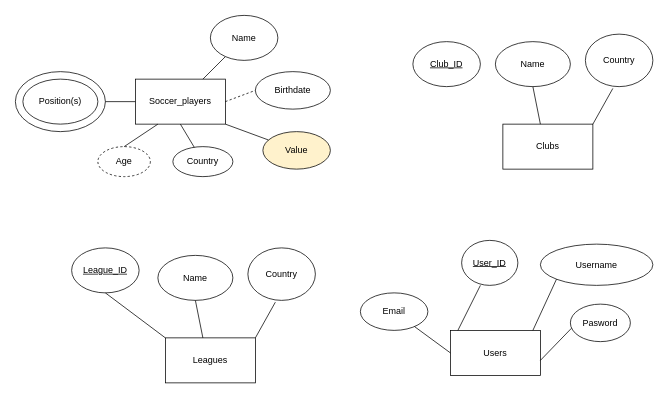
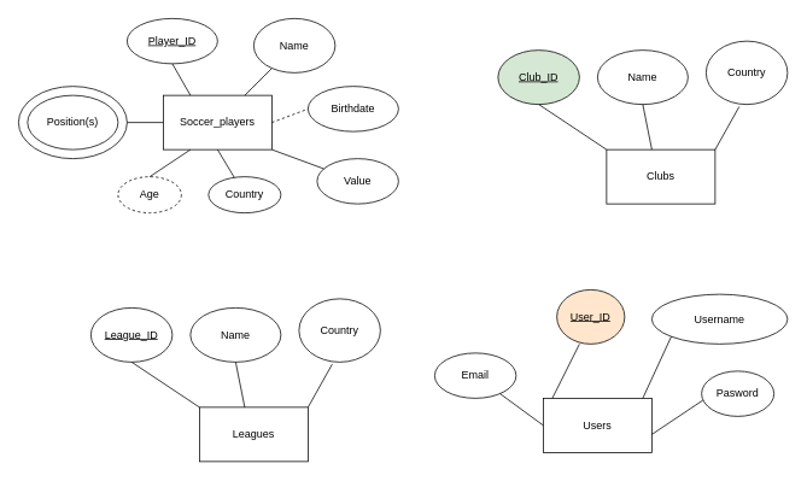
  <mxCell id="0" />
  <mxCell id="1" parent="0" />
  <mxCell id="2" value="" style="ellipse;whiteSpace=wrap;html=1;" vertex="1" parent="1"><mxGeometry x="20" y="95" width="120" height="80" as="geometry" /></mxCell>
  <mxCell id="3" value="Soccer_players" style="rounded=0;whiteSpace=wrap;html=1;" vertex="1" parent="1"><mxGeometry x="180" y="105" width="120" height="60" as="geometry" /></mxCell>
  <mxCell id="4" value="Clubs" style="rounded=0;whiteSpace=wrap;html=1;" vertex="1" parent="1"><mxGeometry x="670" y="165" width="120" height="60" as="geometry" /></mxCell>
  <mxCell id="5" value="Users" style="rounded=0;whiteSpace=wrap;html=1;" vertex="1" parent="1"><mxGeometry x="600" y="440" width="120" height="60" as="geometry" /></mxCell>
+ <mxCell id="6" value="&lt;u&gt;Player_ID&lt;/u&gt;" style="ellipse;whiteSpace=wrap;html=1;" vertex="1" parent="1"><mxGeometry x="140" y="20" width="100" height="50" as="geometry" /></mxCell>
  <mxCell id="7" value="Name" style="ellipse;whiteSpace=wrap;html=1;" vertex="1" parent="1"><mxGeometry x="280" y="20" width="90" height="60" as="geometry" /></mxCell>
  <mxCell id="8" value="Birthdate" style="ellipse;whiteSpace=wrap;html=1;" vertex="1" parent="1"><mxGeometry x="340" y="95" width="100" height="50" as="geometry" /></mxCell>
- <mxCell id="9" value="Value" style="ellipse;whiteSpace=wrap;html=1;fillColor=#fff2cc;" vertex="1" parent="1"><mxGeometry x="350" y="175" width="90" height="50" as="geometry" /></mxCell>
+ <mxCell id="9" value="Value" style="ellipse;whiteSpace=wrap;html=1;" vertex="1" parent="1"><mxGeometry x="350" y="175" width="90" height="50" as="geometry" /></mxCell>
  <mxCell id="10" value="Country" style="ellipse;whiteSpace=wrap;html=1;" vertex="1" parent="1"><mxGeometry x="230" y="195" width="80" height="40" as="geometry" /></mxCell>
  <mxCell id="11" value="Age" style="ellipse;whiteSpace=wrap;html=1;dashed=1;" vertex="1" parent="1"><mxGeometry x="130" y="195" width="70" height="40" as="geometry" /></mxCell>
  <mxCell id="12" value="Position(s)" style="ellipse;whiteSpace=wrap;html=1;" vertex="1" parent="1"><mxGeometry x="30" y="105" width="100" height="60" as="geometry" /></mxCell>
  <mxCell id="13" value="" style="endArrow=none;html=1;rounded=0;" edge="1" parent="1" source="10"><mxGeometry width="50" height="50" relative="1" as="geometry"><mxPoint x="190" y="215" as="sourcePoint" /><mxPoint x="240" y="165" as="targetPoint" /></mxGeometry></mxCell>
  <mxCell id="14" value="" style="endArrow=none;html=1;rounded=0;exitX=0.5;exitY=0;exitDx=0;exitDy=0;" edge="1" parent="1" source="11"><mxGeometry width="50" height="50" relative="1" as="geometry"><mxPoint x="160" y="215" as="sourcePoint" /><mxPoint x="210" y="165" as="targetPoint" /></mxGeometry></mxCell>
  <mxCell id="15" value="" style="endArrow=none;html=1;rounded=0;exitX=1;exitY=0.5;exitDx=0;exitDy=0;" edge="1" parent="1" source="2"><mxGeometry width="50" height="50" relative="1" as="geometry"><mxPoint x="150" y="135" as="sourcePoint" /><mxPoint x="180" y="135" as="targetPoint" /></mxGeometry></mxCell>
+ <mxCell id="16" value="" style="endArrow=none;html=1;rounded=0;exitX=0.25;exitY=0;exitDx=0;exitDy=0;entryX=0.5;entryY=1;entryDx=0;entryDy=0;" edge="1" parent="1" source="3" target="6"><mxGeometry width="50" height="50" relative="1" as="geometry"><mxPoint x="-30" y="75" as="sourcePoint" /><mxPoint x="20" y="25" as="targetPoint" /></mxGeometry></mxCell>
  <mxCell id="17" value="" style="endArrow=none;html=1;rounded=0;" edge="1" parent="1"><mxGeometry width="50" height="50" relative="1" as="geometry"><mxPoint x="270" y="105" as="sourcePoint" /><mxPoint x="300" y="75" as="targetPoint" /></mxGeometry></mxCell>
  <mxCell id="18" value="" style="endArrow=none;html=1;rounded=0;exitX=1;exitY=0.5;exitDx=0;exitDy=0;entryX=0;entryY=0.5;entryDx=0;entryDy=0;dashed=1;" edge="1" parent="1" source="3" target="8"><mxGeometry width="50" height="50" relative="1" as="geometry"><mxPoint x="360" y="345" as="sourcePoint" /><mxPoint x="410" y="295" as="targetPoint" /></mxGeometry></mxCell>
  <mxCell id="19" value="" style="endArrow=none;html=1;rounded=0;" edge="1" parent="1" target="9"><mxGeometry width="50" height="50" relative="1" as="geometry"><mxPoint x="300" y="165" as="sourcePoint" /><mxPoint x="350" y="115" as="targetPoint" /></mxGeometry></mxCell>
- <mxCell id="20" value="&lt;u&gt;Club_ID&lt;/u&gt;" style="ellipse;whiteSpace=wrap;html=1;" vertex="1" parent="1"><mxGeometry x="550" y="55" width="90" height="60" as="geometry" /></mxCell>
+ <mxCell id="20" value="&lt;u&gt;Club_ID&lt;/u&gt;" style="ellipse;whiteSpace=wrap;html=1;fillColor=#d5e8d4;" vertex="1" parent="1"><mxGeometry x="550" y="55" width="90" height="60" as="geometry" /></mxCell>
  <mxCell id="21" value="Name" style="ellipse;whiteSpace=wrap;html=1;" vertex="1" parent="1"><mxGeometry x="660" y="55" width="100" height="60" as="geometry" /></mxCell>
  <mxCell id="22" value="Country" style="ellipse;whiteSpace=wrap;html=1;" vertex="1" parent="1"><mxGeometry x="780" y="45" width="90" height="70" as="geometry" /></mxCell>
+ <mxCell id="23" value="" style="endArrow=none;html=1;rounded=0;exitX=0;exitY=0;exitDx=0;exitDy=0;entryX=0.5;entryY=1;entryDx=0;entryDy=0;" edge="1" parent="1" source="4" target="20"><mxGeometry width="50" height="50" relative="1" as="geometry"><mxPoint x="570" y="155" as="sourcePoint" /><mxPoint x="620" y="105" as="targetPoint" /></mxGeometry></mxCell>
  <mxCell id="24" value="" style="endArrow=none;html=1;rounded=0;entryX=0.5;entryY=1;entryDx=0;entryDy=0;" edge="1" parent="1" target="21"><mxGeometry width="50" height="50" relative="1" as="geometry"><mxPoint x="720" y="165" as="sourcePoint" /><mxPoint x="770" y="115" as="targetPoint" /></mxGeometry></mxCell>
  <mxCell id="25" value="" style="endArrow=none;html=1;rounded=0;entryX=0.407;entryY=1.034;entryDx=0;entryDy=0;entryPerimeter=0;" edge="1" parent="1" target="22"><mxGeometry width="50" height="50" relative="1" as="geometry"><mxPoint x="790" y="165" as="sourcePoint" /><mxPoint x="840" y="115" as="targetPoint" /></mxGeometry></mxCell>
  <mxCell id="26" value="Leagues" style="rounded=0;whiteSpace=wrap;html=1;" vertex="1" parent="1"><mxGeometry x="220" y="450" width="120" height="60" as="geometry" /></mxCell>
- <mxCell id="27" value="&lt;u&gt;League_ID&lt;/u&gt;" style="ellipse;whiteSpace=wrap;html=1;" vertex="1" parent="1"><mxGeometry x="95" y="330" width="90" height="60" as="geometry" /></mxCell>
+ <mxCell id="27" value="&lt;u&gt;League_ID&lt;/u&gt;" style="ellipse;whiteSpace=wrap;html=1;" vertex="1" parent="1"><mxGeometry x="100" y="340" width="90" height="60" as="geometry" /></mxCell>
  <mxCell id="28" value="Name" style="ellipse;whiteSpace=wrap;html=1;" vertex="1" parent="1"><mxGeometry x="210" y="340" width="100" height="60" as="geometry" /></mxCell>
  <mxCell id="29" value="Country" style="ellipse;whiteSpace=wrap;html=1;" vertex="1" parent="1"><mxGeometry x="330" y="330" width="90" height="70" as="geometry" /></mxCell>
  <mxCell id="30" value="" style="endArrow=none;html=1;rounded=0;exitX=0;exitY=0;exitDx=0;exitDy=0;entryX=0.5;entryY=1;entryDx=0;entryDy=0;" edge="1" source="26" target="27" parent="1"><mxGeometry width="50" height="50" relative="1" as="geometry"><mxPoint x="120" y="440" as="sourcePoint" /><mxPoint x="170" y="390" as="targetPoint" /></mxGeometry></mxCell>
  <mxCell id="31" value="" style="endArrow=none;html=1;rounded=0;entryX=0.5;entryY=1;entryDx=0;entryDy=0;" edge="1" target="28" parent="1"><mxGeometry width="50" height="50" relative="1" as="geometry"><mxPoint x="270" y="450" as="sourcePoint" /><mxPoint x="320" y="400" as="targetPoint" /></mxGeometry></mxCell>
  <mxCell id="32" value="" style="endArrow=none;html=1;rounded=0;entryX=0.407;entryY=1.034;entryDx=0;entryDy=0;entryPerimeter=0;" edge="1" target="29" parent="1"><mxGeometry width="50" height="50" relative="1" as="geometry"><mxPoint x="340" y="450" as="sourcePoint" /><mxPoint x="390" y="400" as="targetPoint" /></mxGeometry></mxCell>
- <mxCell id="33" value="&lt;u&gt;User_ID&lt;/u&gt;" style="ellipse;whiteSpace=wrap;html=1;" vertex="1" parent="1"><mxGeometry x="615" y="320" width="75" height="60" as="geometry" /></mxCell>
+ <mxCell id="33" value="&lt;u&gt;User_ID&lt;/u&gt;" style="ellipse;whiteSpace=wrap;html=1;fillColor=#ffe6cc;" vertex="1" parent="1"><mxGeometry x="615" y="320" width="75" height="60" as="geometry" /></mxCell>
  <mxCell id="34" value="Username" style="ellipse;whiteSpace=wrap;html=1;" vertex="1" parent="1"><mxGeometry x="720" y="325" width="150" height="55" as="geometry" /></mxCell>
- <mxCell id="35" value="Pasword" style="ellipse;whiteSpace=wrap;html=1;" vertex="1" parent="1"><mxGeometry x="760" y="405" width="80" height="50" as="geometry" /></mxCell>
+ <mxCell id="35" value="Pasword" style="ellipse;whiteSpace=wrap;html=1;" vertex="1" parent="1"><mxGeometry x="775" y="410" width="80" height="50" as="geometry" /></mxCell>
  <mxCell id="36" value="" style="endArrow=none;html=1;rounded=0;" edge="1" parent="1"><mxGeometry width="50" height="50" relative="1" as="geometry"><mxPoint x="610" y="440" as="sourcePoint" /><mxPoint x="640" y="380" as="targetPoint" /></mxGeometry></mxCell>
  <mxCell id="37" value="" style="endArrow=none;html=1;rounded=0;entryX=0;entryY=1;entryDx=0;entryDy=0;" edge="1" parent="1" target="34"><mxGeometry width="50" height="50" relative="1" as="geometry"><mxPoint x="710" y="440" as="sourcePoint" /><mxPoint x="760" y="390" as="targetPoint" /></mxGeometry></mxCell>
  <mxCell id="38" value="" style="endArrow=none;html=1;rounded=0;entryX=0.018;entryY=0.644;entryDx=0;entryDy=0;entryPerimeter=0;" edge="1" parent="1" target="35"><mxGeometry width="50" height="50" relative="1" as="geometry"><mxPoint x="720" y="480" as="sourcePoint" /><mxPoint x="770" y="430" as="targetPoint" /></mxGeometry></mxCell>
  <mxCell id="39" value="Email" style="ellipse;whiteSpace=wrap;html=1;" vertex="1" parent="1"><mxGeometry x="480" y="390" width="90" height="50" as="geometry" /></mxCell>
  <mxCell id="40" value="" style="endArrow=none;html=1;rounded=0;entryX=0;entryY=0.5;entryDx=0;entryDy=0;" edge="1" parent="1" source="39" target="5"><mxGeometry width="50" height="50" relative="1" as="geometry"><mxPoint x="510" y="500" as="sourcePoint" /><mxPoint x="560" y="450" as="targetPoint" /></mxGeometry></mxCell>
